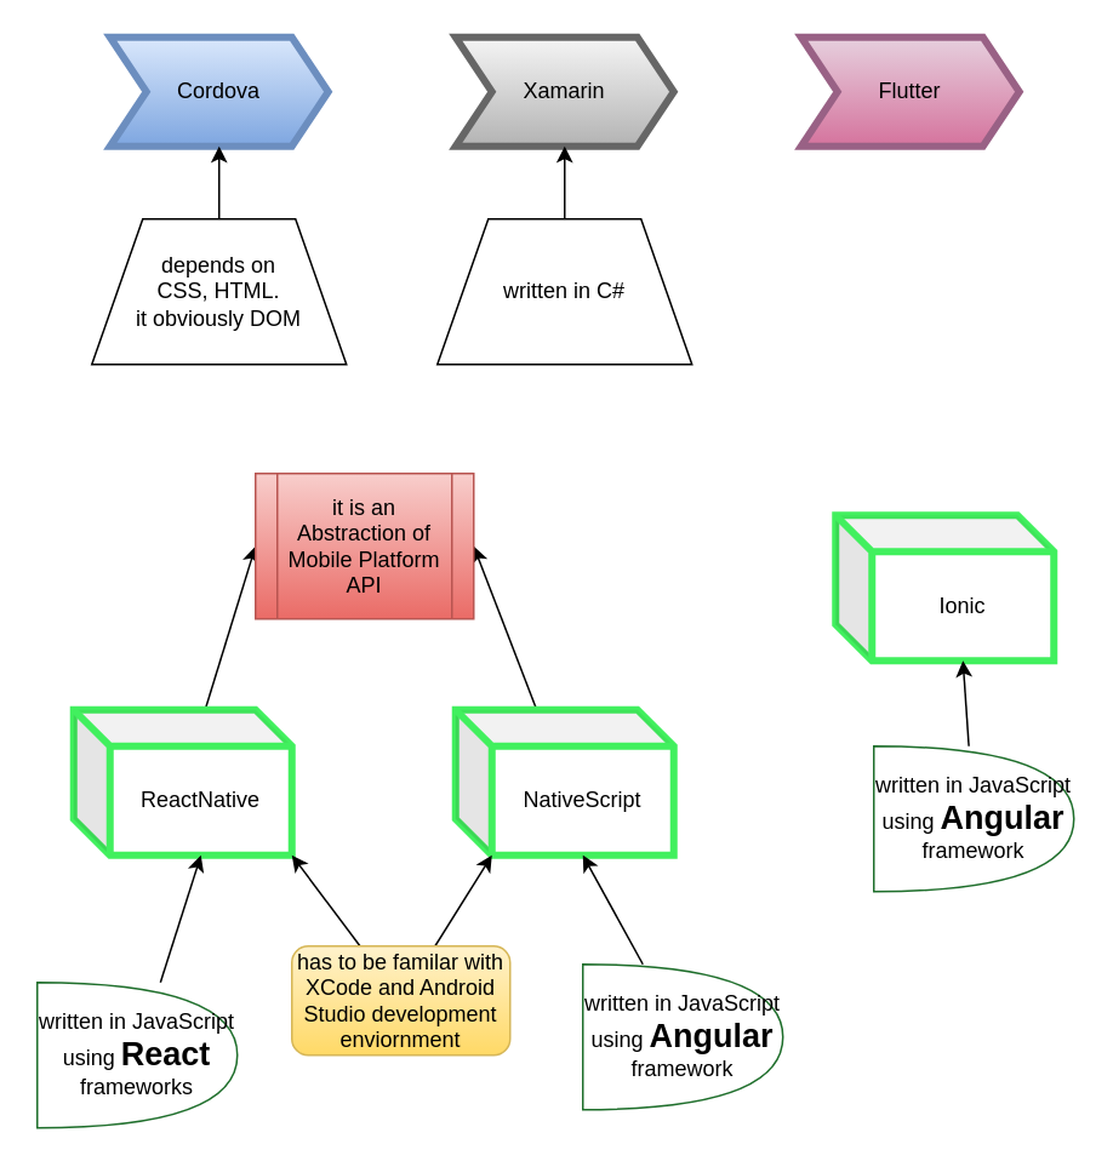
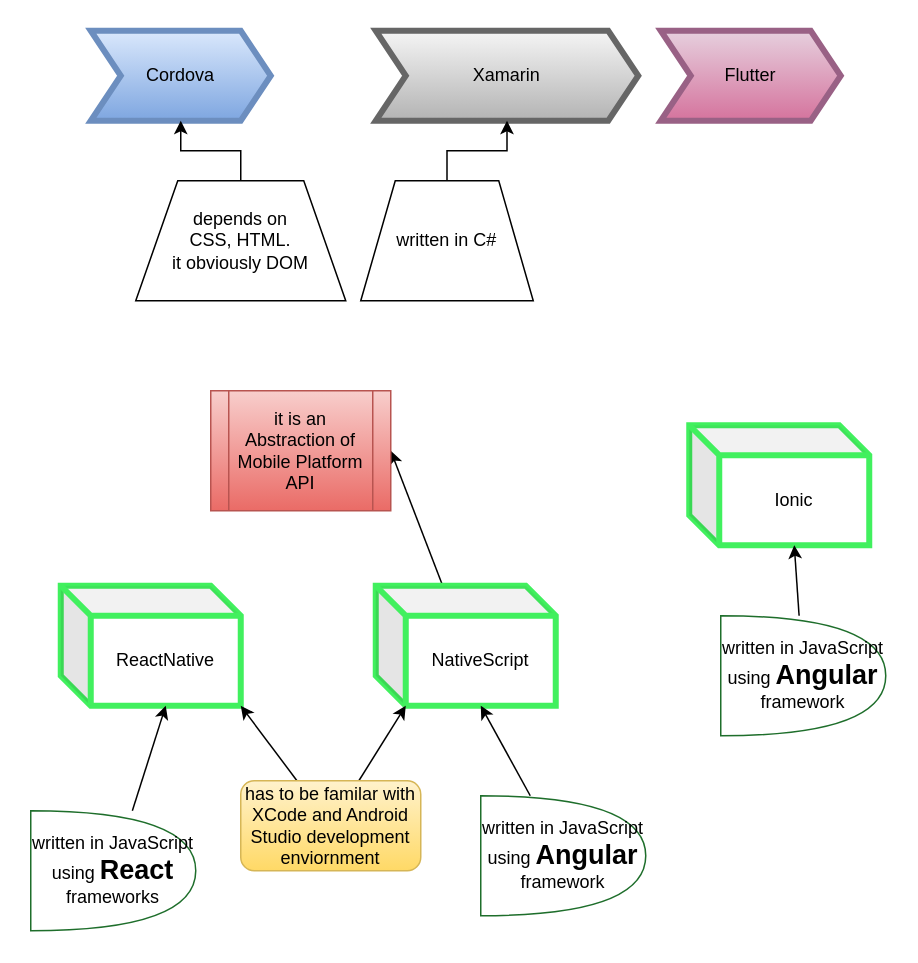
  <mxCell id="0" />
  <mxCell id="1" parent="0" />
  <mxCell id="2" value="Cordova" style="shape=step;perimeter=stepPerimeter;whiteSpace=wrap;html=1;fixedSize=1;strokeWidth=4;strokeColor=#6c8ebf;gradientColor=#7ea6e0;fillColor=#dae8fc;" vertex="1" parent="1"><mxGeometry x="60" y="20" width="120" height="60" as="geometry" /></mxCell>
  <mxCell id="3" style="edgeStyle=orthogonalEdgeStyle;rounded=0;orthogonalLoop=1;jettySize=auto;html=1;entryX=0.5;entryY=1;entryDx=0;entryDy=0;" edge="1" parent="1" source="4" target="2"><mxGeometry relative="1" as="geometry" /></mxCell>
- <mxCell id="4" value="depends on &lt;br&gt;CSS, HTML. &lt;br&gt;it obviously DOM" style="shape=trapezoid;perimeter=trapezoidPerimeter;whiteSpace=wrap;html=1;" vertex="1" parent="1"><mxGeometry x="50" y="120" width="140" height="80" as="geometry" /></mxCell>
- <mxCell id="5" value="Xamarin" style="shape=step;perimeter=stepPerimeter;whiteSpace=wrap;html=1;fixedSize=1;strokeWidth=4;strokeColor=#666666;gradientColor=#b3b3b3;fillColor=#f5f5f5;" vertex="1" parent="1"><mxGeometry x="250" y="20" width="120" height="60" as="geometry" /></mxCell>
+ <mxCell id="4" value="depends on &lt;br&gt;CSS, HTML. &lt;br&gt;it obviously DOM" style="shape=trapezoid;perimeter=trapezoidPerimeter;whiteSpace=wrap;html=1;" vertex="1" parent="1"><mxGeometry x="90" y="120" width="140" height="80" as="geometry" /></mxCell>
+ <mxCell id="5" value="Xamarin" style="shape=step;perimeter=stepPerimeter;whiteSpace=wrap;html=1;fixedSize=1;strokeWidth=4;strokeColor=#666666;gradientColor=#b3b3b3;fillColor=#f5f5f5;" vertex="1" parent="1"><mxGeometry x="250" y="20" width="175" height="60" as="geometry" /></mxCell>
  <mxCell id="6" style="edgeStyle=orthogonalEdgeStyle;rounded=0;orthogonalLoop=1;jettySize=auto;html=1;entryX=0.5;entryY=1;entryDx=0;entryDy=0;" edge="1" parent="1" source="7" target="5"><mxGeometry relative="1" as="geometry" /></mxCell>
- <mxCell id="7" value="written in C#" style="shape=trapezoid;perimeter=trapezoidPerimeter;whiteSpace=wrap;html=1;" vertex="1" parent="1"><mxGeometry x="240" y="120" width="140" height="80" as="geometry" /></mxCell>
+ <mxCell id="7" value="written in C#" style="shape=trapezoid;perimeter=trapezoidPerimeter;whiteSpace=wrap;html=1;" vertex="1" parent="1"><mxGeometry x="240" y="120" width="115" height="80" as="geometry" /></mxCell>
  <mxCell id="8" value="Flutter" style="shape=step;perimeter=stepPerimeter;whiteSpace=wrap;html=1;fixedSize=1;strokeWidth=4;strokeColor=#996185;gradientColor=#d5739d;fillColor=#e6d0de;" vertex="1" parent="1"><mxGeometry x="440" y="20" width="120" height="60" as="geometry" /></mxCell>
- <mxCell id="9" style="edgeStyle=none;rounded=0;orthogonalLoop=1;jettySize=auto;html=1;entryX=0;entryY=0.5;entryDx=0;entryDy=0;" edge="1" parent="1" source="10" target="20"><mxGeometry relative="1" as="geometry" /></mxCell>
  <mxCell id="10" value="ReactNative" style="shape=cube;whiteSpace=wrap;html=1;boundedLbl=1;backgroundOutline=1;darkOpacity=0.05;darkOpacity2=0.1;strokeColor=#41F05E;strokeWidth=4;" vertex="1" parent="1"><mxGeometry x="40" y="390" width="120" height="80" as="geometry" /></mxCell>
  <mxCell id="11" style="edgeStyle=none;rounded=0;orthogonalLoop=1;jettySize=auto;html=1;entryX=1;entryY=0.5;entryDx=0;entryDy=0;" edge="1" parent="1" source="12" target="20"><mxGeometry relative="1" as="geometry" /></mxCell>
  <mxCell id="12" value="NativeScript" style="shape=cube;whiteSpace=wrap;html=1;boundedLbl=1;backgroundOutline=1;darkOpacity=0.05;darkOpacity2=0.1;strokeColor=#41F05E;strokeWidth=4;" vertex="1" parent="1"><mxGeometry x="250" y="390" width="120" height="80" as="geometry" /></mxCell>
  <mxCell id="13" style="rounded=0;orthogonalLoop=1;jettySize=auto;html=1;entryX=0;entryY=0;entryDx=70;entryDy=80;entryPerimeter=0;" edge="1" parent="1" source="14" target="10"><mxGeometry relative="1" as="geometry" /></mxCell>
  <mxCell id="14" value="written in JavaScript using &lt;font style=&quot;font-size: 18px&quot;&gt;&lt;b&gt;React &lt;/b&gt;&lt;/font&gt;frameworks" style="shape=or;whiteSpace=wrap;html=1;strokeColor=#1E6E2B;strokeWidth=1;" vertex="1" parent="1"><mxGeometry x="20" y="540" width="110" height="80" as="geometry" /></mxCell>
  <mxCell id="15" style="edgeStyle=none;rounded=0;orthogonalLoop=1;jettySize=auto;html=1;entryX=0;entryY=0;entryDx=70;entryDy=80;entryPerimeter=0;" edge="1" parent="1" source="16" target="12"><mxGeometry relative="1" as="geometry" /></mxCell>
  <mxCell id="16" value="written in JavaScript using &lt;b&gt;&lt;font style=&quot;font-size: 18px&quot;&gt;Angular &lt;/font&gt;&lt;/b&gt;&lt;br&gt;framework" style="shape=or;whiteSpace=wrap;html=1;strokeColor=#1E6E2B;strokeWidth=1;" vertex="1" parent="1"><mxGeometry x="320" y="530" width="110" height="80" as="geometry" /></mxCell>
  <mxCell id="17" value="Ionic" style="shape=cube;whiteSpace=wrap;html=1;boundedLbl=1;backgroundOutline=1;darkOpacity=0.05;darkOpacity2=0.1;strokeColor=#41F05E;strokeWidth=4;" vertex="1" parent="1"><mxGeometry x="459" y="283" width="120" height="80" as="geometry" /></mxCell>
  <mxCell id="18" style="edgeStyle=none;rounded=0;orthogonalLoop=1;jettySize=auto;html=1;entryX=0;entryY=0;entryDx=70;entryDy=80;entryPerimeter=0;" edge="1" parent="1" source="19" target="17"><mxGeometry relative="1" as="geometry" /></mxCell>
  <mxCell id="19" value="written in JavaScript using &lt;b&gt;&lt;font style=&quot;font-size: 18px&quot;&gt;Angular &lt;/font&gt;&lt;/b&gt;&lt;br&gt;framework" style="shape=or;whiteSpace=wrap;html=1;strokeColor=#1E6E2B;strokeWidth=1;" vertex="1" parent="1"><mxGeometry x="480" y="410" width="110" height="80" as="geometry" /></mxCell>
  <mxCell id="20" value="it is an Abstraction of Mobile Platform API" style="shape=process;whiteSpace=wrap;html=1;backgroundOutline=1;strokeColor=#b85450;strokeWidth=1;rotation=0;gradientColor=#ea6b66;fillColor=#f8cecc;" vertex="1" parent="1"><mxGeometry x="140" y="260" width="120" height="80" as="geometry" /></mxCell>
  <mxCell id="21" style="edgeStyle=none;rounded=0;orthogonalLoop=1;jettySize=auto;html=1;entryX=1;entryY=1;entryDx=0;entryDy=0;entryPerimeter=0;" edge="1" parent="1" source="23" target="10"><mxGeometry relative="1" as="geometry" /></mxCell>
  <mxCell id="22" style="edgeStyle=none;rounded=0;orthogonalLoop=1;jettySize=auto;html=1;entryX=0;entryY=0;entryDx=20;entryDy=80;entryPerimeter=0;" edge="1" parent="1" source="23" target="12"><mxGeometry relative="1" as="geometry" /></mxCell>
  <mxCell id="23" value="has to be familar with XCode and Android Studio development enviornment" style="rounded=1;whiteSpace=wrap;html=1;strokeColor=#d6b656;strokeWidth=1;gradientColor=#ffd966;fillColor=#fff2cc;" vertex="1" parent="1"><mxGeometry x="160" y="520" width="120" height="60" as="geometry" /></mxCell>
